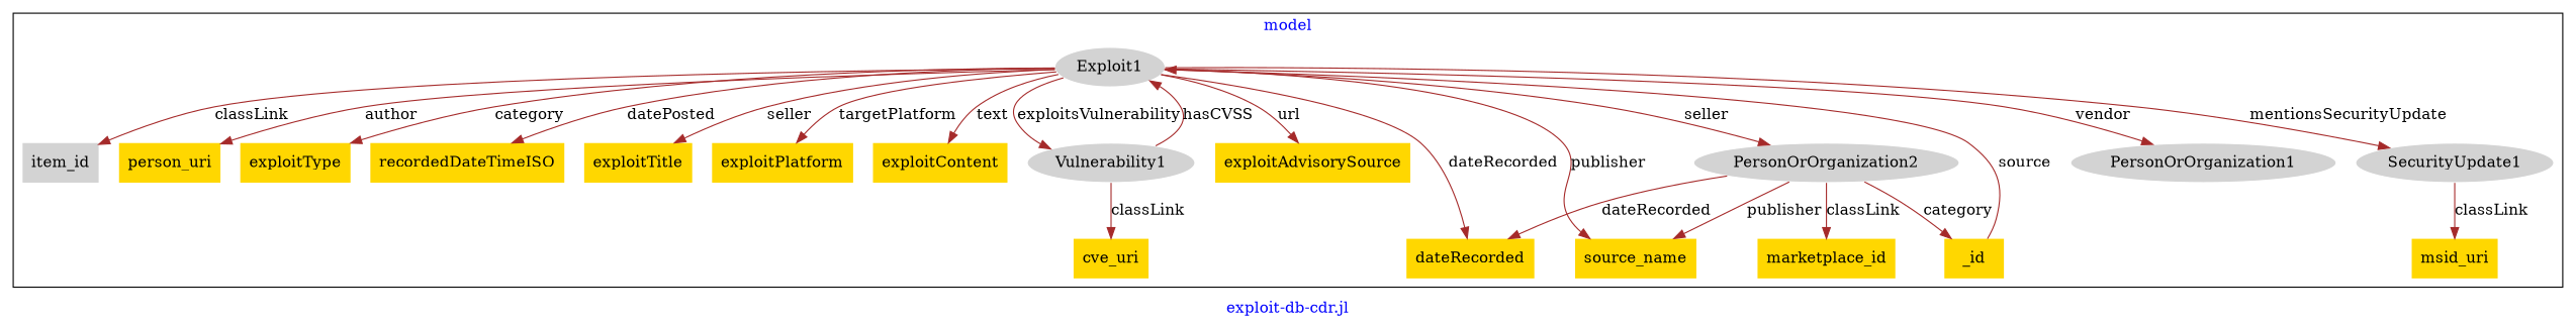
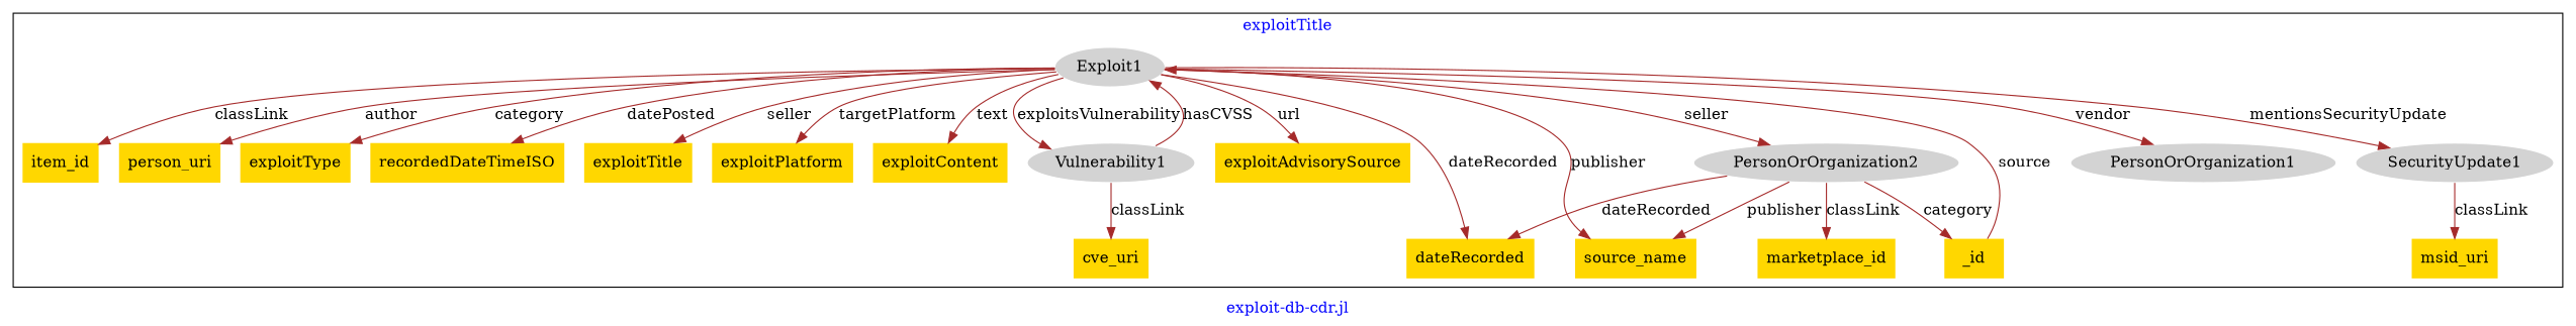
  digraph {
    fontcolor=blue
    label="exploit-db-cdr.jl"
    remincross=true
    node [fillcolor=gold style=filled shape=plaintext]
    edge [color=brown fontcolor=black]
    n1 [color=white fillcolor=lightgray label=Exploit1 shape=""]
-   n2 [fillcolor=lightgray label=item_id]
+   n2 [label=item_id]
    n3 [color=white fillcolor=lightgray label=Vulnerability1 shape=""]
    n4 [label=person_uri]
    n5 [label=exploitType]
    n6 [label=recordedDateTimeISO]
    n7 [label=exploitTitle]
    n8 [label=exploitPlatform]
    n9 [label=exploitContent]
    n10 [label=exploitAdvisorySource]
    n11 [color=white fillcolor=lightgray label=PersonOrOrganization2 shape=""]
    n12 [label=marketplace_id]
    n13 [label=source_name]
    n14 [color=white fillcolor=lightgray label=SecurityUpdate1 shape=""]
    n15 [label=msid_uri]
    n16 [label=cve_uri]
    n17 [label=dateRecorded]
    n18 [color=white fillcolor=lightgray label=PersonOrOrganization1 shape=""]
    n19 [label=_id]
    subgraph cluster_1 {
-     label=model
+     label=exploitTitle
      n1
      n2
      n3
      n4
      n5
      n6
      n7
      n8
      n9
      n10
      n11
      n12
      n13
      n14
      n15
      n16
      n17
      n18
      n19
    }
    n1 -> n2 [label=classLink]
    n1 -> n3 [label=exploitsVulnerability]
    n1 -> n4 [label=author]
    n1 -> n5 [label=category]
    n1 -> n6 [label=datePosted]
    n1 -> n7 [label=seller]
    n1 -> n8 [label=targetPlatform]
    n1 -> n9 [label=text]
    n1 -> n10 [label=url]
    n1 -> n11 [label=seller]
    n1 -> n13 [label=publisher]
    n1 -> n14 [label=mentionsSecurityUpdate]
    n1 -> n17 [label=dateRecorded]
    n1 -> n18 [label=vendor]
    n3 -> n1 [label=hasCVSS]
    n3 -> n16 [label=classLink]
    n11 -> n12 [label=classLink]
    n11 -> n13 [label=publisher]
    n11 -> n17 [label=dateRecorded]
    n11 -> n19 [label=category]
    n14 -> n15 [label=classLink]
    n19 -> n1 [label=source]
  }
